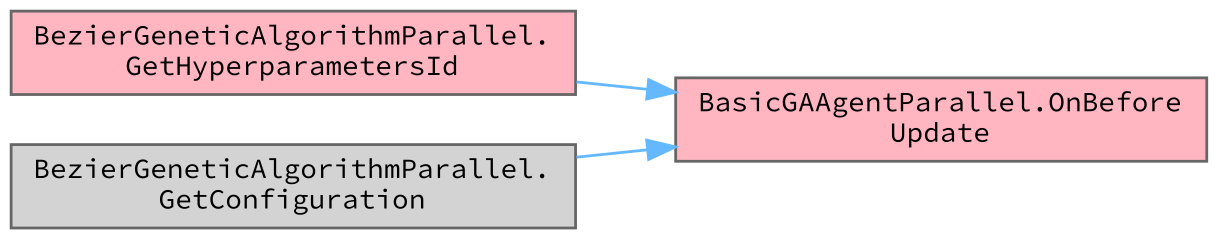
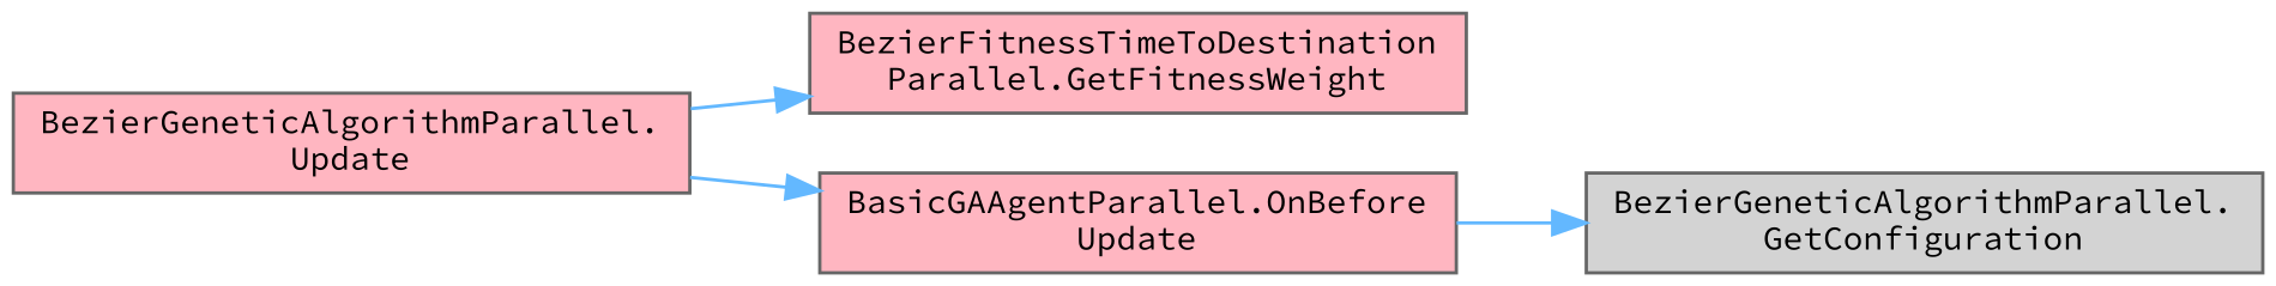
  digraph {
    fontname="Source Code Pro"
    rankdir=RL
    node [color=grey40 fillcolor=lightpink fontname="Source Code Pro" fontsize=10 shape=box style=filled]
    edge [color=steelblue1 dir=back fontname="Source Code Pro" fontsize=10 labelfontname=Helvetica labelfontsize=10 style=solid]
-   n2 [height=0.2 label="BezierGeneticAlgorithmParallel.\lGetHyperparametersId" width=0.4]
+   n1 [color=gray40 fontcolor=black height=0.2 label="BezierFitnessTimeToDestination\lParallel.GetFitnessWeight" width=0.4]
+   n2 [height=0.2 label="BezierGeneticAlgorithmParallel.\lUpdate" width=0.4]
    n3 [fillcolor=lightgrey height=0.2 label="BezierGeneticAlgorithmParallel.\lGetConfiguration" width=0.4]
    n4 [height=0.2 label="BasicGAAgentParallel.OnBefore\lUpdate" width=0.4]
-   n4 -> n3
+   n1 -> n2
+   n3 -> n4
    n4 -> n2
  }
